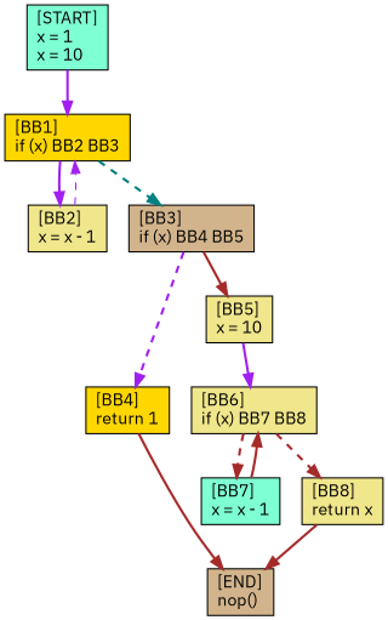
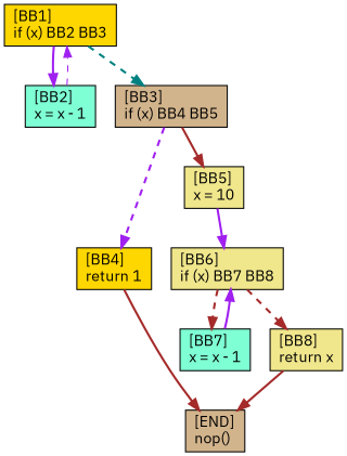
  digraph {
    fontname="IBM Plex Sans"
    node [fillcolor=aquamarine fontname="IBM Plex Sans" shape=box style=filled]
    edge [color=brown fontname="IBM Plex Sans" style=bold]
-   n1 [label="[START]\lx = 1\lx = 10\l"]
    n2 [fillcolor=gold label="[BB1]\lif (x) BB2 BB3\l"]
-   n3 [fillcolor=khaki label="[BB2]\lx = x - 1\l"]
+   n3 [label="[BB2]\lx = x - 1\l"]
    n4 [fillcolor=tan label="[BB3]\lif (x) BB4 BB5\l"]
    n5 [fillcolor=gold label="[BB4]\lreturn 1\l"]
    n6 [fillcolor=khaki label="[BB5]\lx = 10\l"]
    n7 [fillcolor=tan label="[END]\lnop()\l"]
    n8 [fillcolor=khaki label="[BB6]\lif (x) BB7 BB8\l"]
    n9 [label="[BB7]\lx = x - 1\l"]
    n10 [fillcolor=khaki label="[BB8]\lreturn x\l"]
-   n1 -> n2 [color=purple]
    n2 -> n3 [color=purple penwidth=2]
    n2 -> n4 [color=teal penwidth=2 style=dashed]
    n3 -> n2 [color=purple style=dashed]
    n4 -> n5 [color=purple penwidth=2 style=dashed]
    n4 -> n6 [penwidth=2]
    n5 -> n7
    n6 -> n8 [color=purple]
    n8 -> n9 [penwidth=2 style=dashed]
    n8 -> n10 [penwidth=2 style=dashed]
-   n9 -> n8
+   n9 -> n8 [color=purple]
    n10 -> n7
  }
